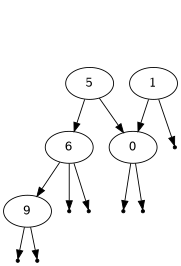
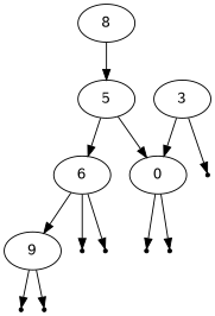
  digraph {
    node [fontdata=Arial shape=point]
+   8 [shape=""]
    5 [shape=""]
    6 [shape=""]
    0 [shape=""]
    9 [shape=""]
    null40
    null41
-   1 [shape=""]
+   1 [label=3 shape=""]
    null37
    null38
    null39
    null35
    null36
+   8 -> 5
    5 -> 6
    5 -> 0
    6 -> 9
    6 -> null38
    6 -> null39
    0 -> null35
    0 -> null36
    9 -> null40
    9 -> null41
    1 -> 0
    1 -> null37
  }
